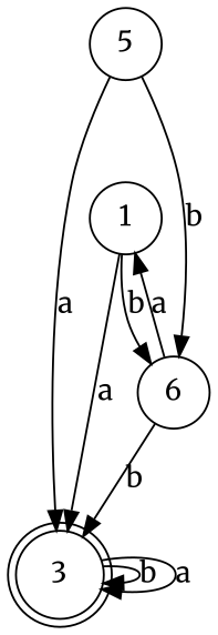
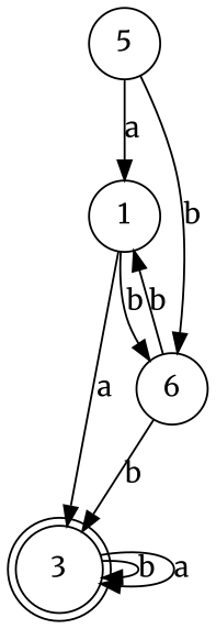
  digraph {
    fontname=Merriweather
    node [fontname=Merriweather shape=circle]
    edge [fontname=Merriweather]
    n1 [label=3 shape=doublecircle]
    n2 [label=1]
    n3 [label=6]
    n4 [label=5]
    n1 -> n1 [label=b]
    n1 -> n1 [label=a]
    n2 -> n1 [label=a]
    n2 -> n3 [label=b]
    n3 -> n1 [label=b]
-   n3 -> n2 [label=a]
-   n4 -> n1 [label=a]
+   n3 -> n2 [label=b]
+   n4 -> n2 [label=a]
    n4 -> n3 [label=b]
  }
